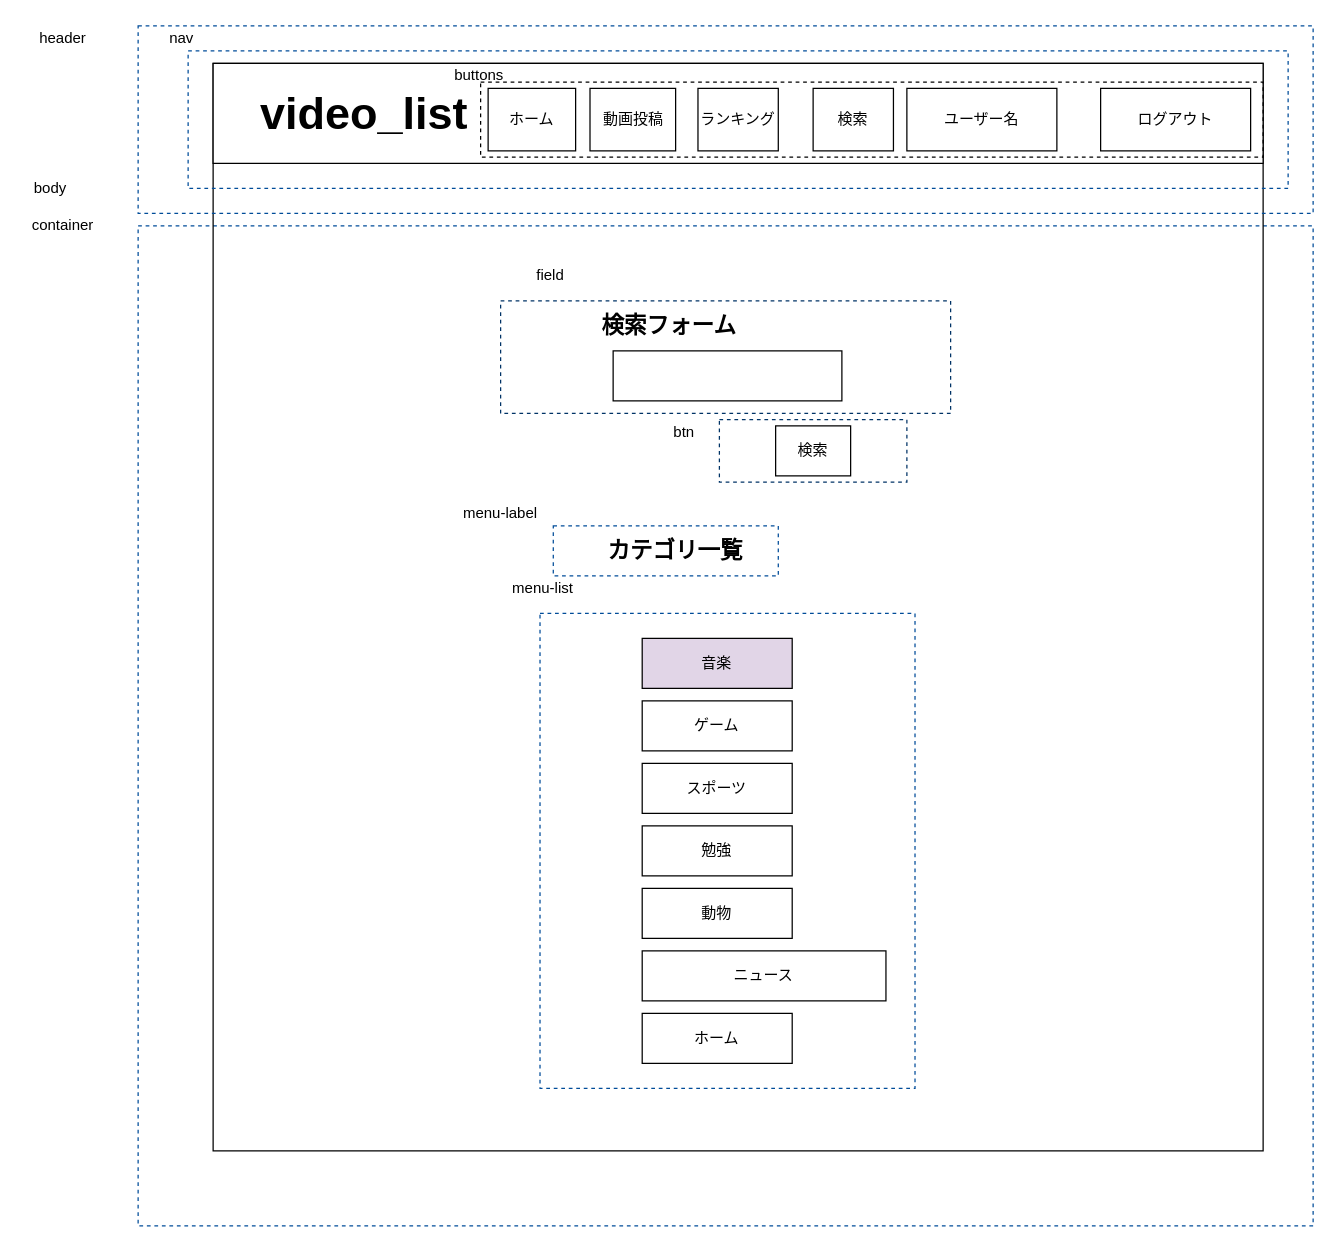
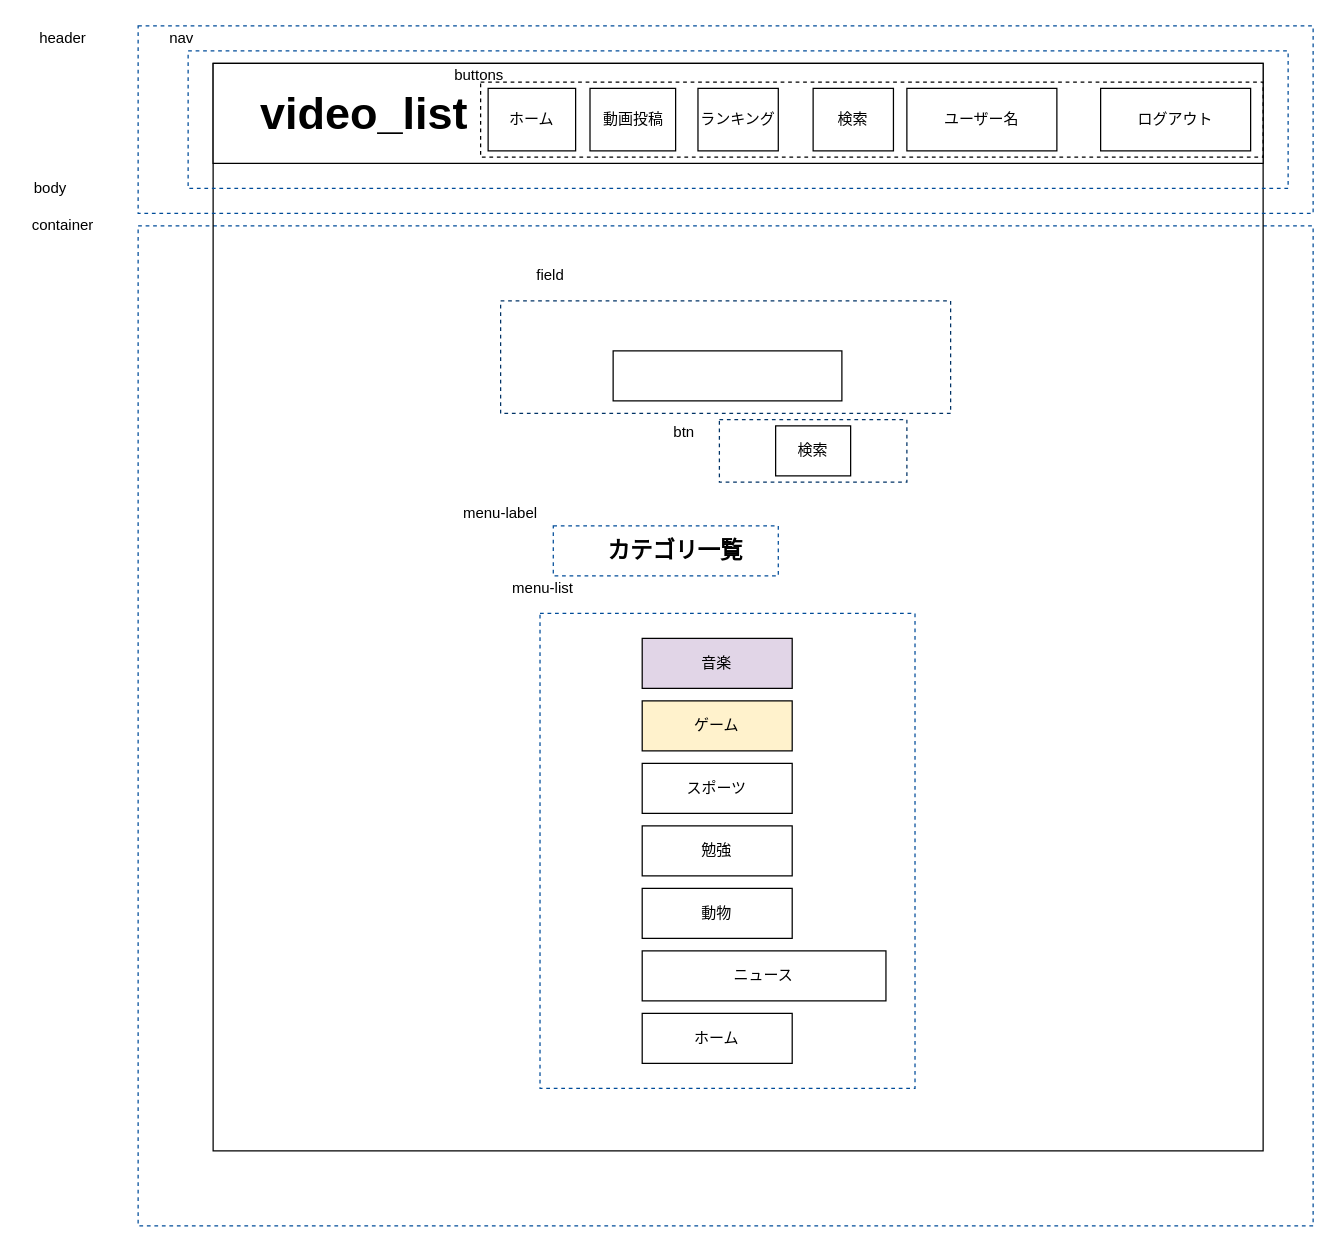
  <mxCell id="0" />
  <mxCell id="1" parent="0" />
  <mxCell id="2" value="" style="rounded=0;whiteSpace=wrap;html=1;dashed=1;strokeColor=#004C99;fillColor=none;" parent="1" vertex="1"><mxGeometry x="110" y="180" width="940" height="800" as="geometry" /></mxCell>
  <mxCell id="3" value="" style="rounded=0;whiteSpace=wrap;html=1;fillColor=none;" parent="1" vertex="1"><mxGeometry x="170" y="50" width="840" height="870" as="geometry" /></mxCell>
  <mxCell id="4" value="" style="rounded=0;whiteSpace=wrap;html=1;dashed=1;strokeColor=#004C99;fillColor=none;" parent="1" vertex="1"><mxGeometry x="431.51" y="490" width="300" height="380" as="geometry" /></mxCell>
  <mxCell id="5" value="" style="rounded=0;whiteSpace=wrap;html=1;dashed=1;strokeColor=#003366;fillColor=none;" parent="1" vertex="1"><mxGeometry x="400" y="240" width="360" height="90" as="geometry" /></mxCell>
  <mxCell id="6" value="" style="rounded=0;whiteSpace=wrap;html=1;fillColor=none;dashed=1;strokeColor=#004C99;" parent="1" vertex="1"><mxGeometry x="110" y="20" width="940" height="150" as="geometry" /></mxCell>
  <mxCell id="7" value="&lt;font style=&quot;font-size: 36px&quot;&gt;&lt;b&gt;　video_list&lt;/b&gt;&lt;/font&gt;" style="rounded=0;whiteSpace=wrap;html=1;align=left;" parent="1" vertex="1"><mxGeometry x="170" y="50" width="840" height="80" as="geometry" /></mxCell>
  <mxCell id="8" value="ユーザー名" style="rounded=0;whiteSpace=wrap;html=1;" parent="1" vertex="1"><mxGeometry x="725" y="70" width="120" height="50" as="geometry" /></mxCell>
  <mxCell id="9" value="ログアウト" style="rounded=0;whiteSpace=wrap;html=1;" parent="1" vertex="1"><mxGeometry x="880" y="70" width="120" height="50" as="geometry" /></mxCell>
  <mxCell id="10" value="" style="rounded=0;whiteSpace=wrap;html=1;" parent="1" vertex="1"><mxGeometry x="490.01" y="280" width="183" height="40" as="geometry" /></mxCell>
- <mxCell id="11" value="&lt;font style=&quot;font-size: 18px&quot;&gt;&lt;b&gt;検索フォーム&lt;/b&gt;&lt;/font&gt;" style="text;html=1;strokeColor=none;fillColor=none;align=center;verticalAlign=middle;whiteSpace=wrap;rounded=0;" parent="1" vertex="1"><mxGeometry x="470" y="250" width="130" height="20" as="geometry" /></mxCell>
  <mxCell id="12" value="検索" style="rounded=0;whiteSpace=wrap;html=1;" parent="1" vertex="1"><mxGeometry x="620.01" y="340" width="60" height="40" as="geometry" /></mxCell>
  <mxCell id="13" value="header" style="text;html=1;strokeColor=none;fillColor=none;align=center;verticalAlign=middle;whiteSpace=wrap;rounded=0;dashed=1;" parent="1" vertex="1"><mxGeometry x="30" y="20" width="40" height="20" as="geometry" /></mxCell>
  <mxCell id="14" value="body" style="text;html=1;strokeColor=none;fillColor=none;align=center;verticalAlign=middle;whiteSpace=wrap;rounded=0;dashed=1;" parent="1" vertex="1"><mxGeometry x="20" y="140" width="40" height="20" as="geometry" /></mxCell>
  <mxCell id="15" value="ホーム" style="rounded=0;whiteSpace=wrap;html=1;" parent="1" vertex="1"><mxGeometry x="390" y="70" width="70" height="50" as="geometry" /></mxCell>
  <mxCell id="16" value="動画投稿" style="rounded=0;whiteSpace=wrap;html=1;" parent="1" vertex="1"><mxGeometry x="471.5" y="70" width="68.5" height="50" as="geometry" /></mxCell>
  <mxCell id="17" value="ランキング" style="rounded=0;whiteSpace=wrap;html=1;" parent="1" vertex="1"><mxGeometry x="557.88" y="70" width="64.25" height="50" as="geometry" /></mxCell>
  <mxCell id="18" value="&lt;b&gt;&lt;font style=&quot;font-size: 18px&quot;&gt;カテゴリ一覧&lt;/font&gt;&lt;/b&gt;" style="text;html=1;strokeColor=none;fillColor=none;align=center;verticalAlign=middle;whiteSpace=wrap;rounded=0;" parent="1" vertex="1"><mxGeometry x="470" y="430" width="140.01" height="20" as="geometry" /></mxCell>
  <mxCell id="19" value="検索" style="rounded=0;whiteSpace=wrap;html=1;" parent="1" vertex="1"><mxGeometry x="650" y="70" width="64.25" height="50" as="geometry" /></mxCell>
  <mxCell id="20" value="" style="rounded=0;whiteSpace=wrap;html=1;fillColor=none;dashed=1;strokeColor=#004C99;" parent="1" vertex="1"><mxGeometry x="150" y="40" width="880" height="110" as="geometry" /></mxCell>
  <mxCell id="21" value="nav" style="text;html=1;strokeColor=none;fillColor=none;align=center;verticalAlign=middle;whiteSpace=wrap;rounded=0;dashed=1;" parent="1" vertex="1"><mxGeometry x="60" y="20" width="170" height="20" as="geometry" /></mxCell>
  <mxCell id="22" value="" style="rounded=0;whiteSpace=wrap;html=1;dashed=1;strokeColor=#000000;fillColor=none;" parent="1" vertex="1"><mxGeometry x="384" y="65" width="626" height="60" as="geometry" /></mxCell>
  <mxCell id="23" value="buttons" style="text;html=1;strokeColor=none;fillColor=none;align=center;verticalAlign=middle;whiteSpace=wrap;rounded=0;dashed=1;" parent="1" vertex="1"><mxGeometry x="363" y="50" width="40" height="20" as="geometry" /></mxCell>
  <mxCell id="24" value="container" style="text;html=1;strokeColor=none;fillColor=none;align=center;verticalAlign=middle;whiteSpace=wrap;rounded=0;dashed=1;" parent="1" vertex="1"><mxGeometry x="30" y="170" width="40" height="20" as="geometry" /></mxCell>
  <mxCell id="25" value="" style="rounded=0;whiteSpace=wrap;html=1;dashed=1;strokeColor=#003366;fillColor=none;" parent="1" vertex="1"><mxGeometry x="575.01" y="335" width="150" height="50" as="geometry" /></mxCell>
  <mxCell id="26" value="field" style="text;html=1;strokeColor=none;fillColor=none;align=center;verticalAlign=middle;whiteSpace=wrap;rounded=0;dashed=1;" parent="1" vertex="1"><mxGeometry x="420" y="210" width="40" height="20" as="geometry" /></mxCell>
  <mxCell id="27" value="btn" style="text;html=1;strokeColor=none;fillColor=none;align=center;verticalAlign=middle;whiteSpace=wrap;rounded=0;dashed=1;" parent="1" vertex="1"><mxGeometry x="527.26" y="335" width="40" height="20" as="geometry" /></mxCell>
  <mxCell id="28" value="menu-list" style="text;html=1;strokeColor=none;fillColor=none;align=center;verticalAlign=middle;whiteSpace=wrap;rounded=0;" parent="1" vertex="1"><mxGeometry x="384" y="460" width="100" height="20" as="geometry" /></mxCell>
  <mxCell id="29" value="" style="rounded=0;whiteSpace=wrap;html=1;dashed=1;strokeColor=#004C99;fillColor=none;" parent="1" vertex="1"><mxGeometry x="442.13" y="420" width="180" height="40" as="geometry" /></mxCell>
  <mxCell id="30" value="menu-label" style="text;html=1;strokeColor=none;fillColor=none;align=center;verticalAlign=middle;whiteSpace=wrap;rounded=0;" parent="1" vertex="1"><mxGeometry x="350" y="400" width="100" height="20" as="geometry" /></mxCell>
  <mxCell id="31" value="音楽" style="rounded=0;whiteSpace=wrap;html=1;fillColor=#e1d5e7;" vertex="1" parent="1"><mxGeometry x="513.26" y="510" width="120" height="40" as="geometry" /></mxCell>
  <mxCell id="32" value="ホーム" style="rounded=0;whiteSpace=wrap;html=1;" vertex="1" parent="1"><mxGeometry x="513.26" y="810" width="120" height="40" as="geometry" /></mxCell>
  <mxCell id="33" value="動物" style="rounded=0;whiteSpace=wrap;html=1;" vertex="1" parent="1"><mxGeometry x="513.26" y="710" width="120" height="40" as="geometry" /></mxCell>
- <mxCell id="34" value="ゲーム" style="rounded=0;whiteSpace=wrap;html=1;" vertex="1" parent="1"><mxGeometry x="513.26" y="560" width="120" height="40" as="geometry" /></mxCell>
+ <mxCell id="34" value="ゲーム" style="rounded=0;whiteSpace=wrap;html=1;fillColor=#fff2cc;" vertex="1" parent="1"><mxGeometry x="513.26" y="560" width="120" height="40" as="geometry" /></mxCell>
  <mxCell id="35" value="スポーツ" style="rounded=0;whiteSpace=wrap;html=1;" vertex="1" parent="1"><mxGeometry x="513.26" y="610" width="120" height="40" as="geometry" /></mxCell>
  <mxCell id="36" value="勉強" style="rounded=0;whiteSpace=wrap;html=1;" vertex="1" parent="1"><mxGeometry x="513.26" y="660" width="120" height="40" as="geometry" /></mxCell>
  <mxCell id="37" value="ニュース" style="rounded=0;whiteSpace=wrap;html=1;" vertex="1" parent="1"><mxGeometry x="513.26" y="760" width="195" height="40" as="geometry" /></mxCell>
